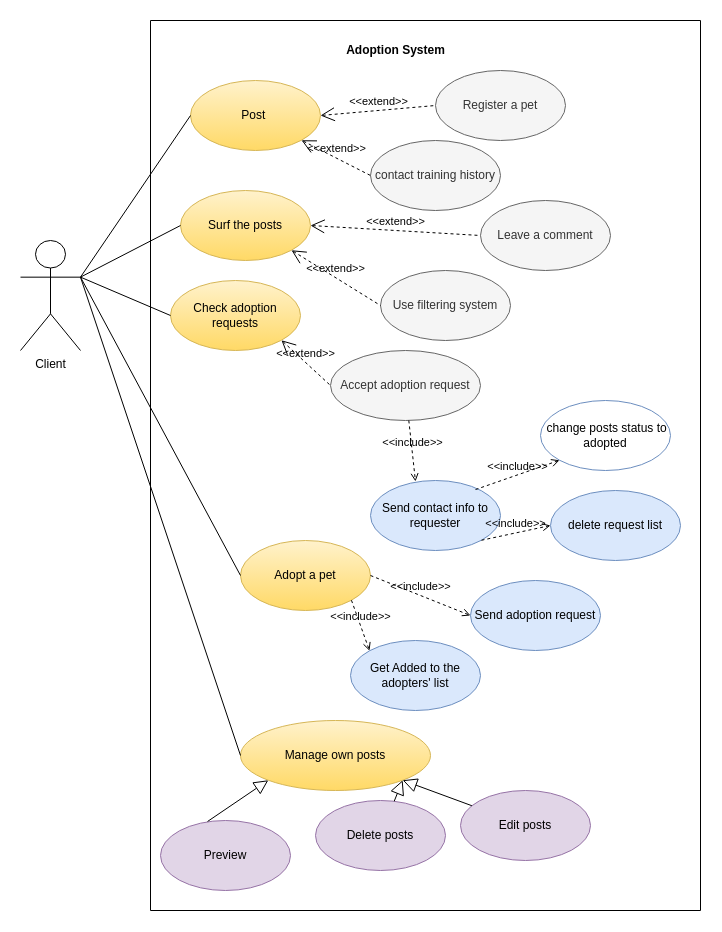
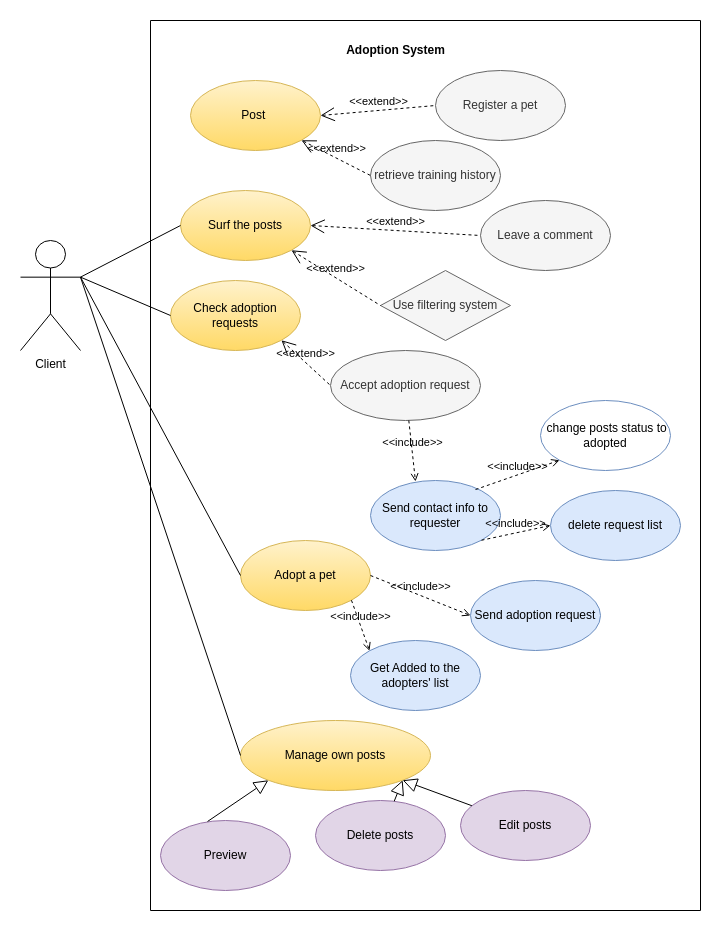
  <mxCell id="0" />
  <mxCell id="1" parent="0" />
  <mxCell id="2" value="Client" style="shape=umlActor;html=1;verticalLabelPosition=bottom;verticalAlign=top;align=center;" parent="1" vertex="1"><mxGeometry x="20" y="240" width="60" height="110" as="geometry" /></mxCell>
  <mxCell id="3" value="" style="swimlane;startSize=0;fontStyle=0" parent="1" vertex="1"><mxGeometry x="150" y="20" width="550" height="890" as="geometry" /></mxCell>
  <mxCell id="4" value="Post&amp;nbsp;" style="ellipse;whiteSpace=wrap;html=1;gradientColor=#ffd966;fillColor=#fff2cc;strokeColor=#d6b656;" parent="3" vertex="1"><mxGeometry x="40" y="60" width="130" height="70" as="geometry" /></mxCell>
  <mxCell id="5" value="Get Added to the adopters' list" style="ellipse;whiteSpace=wrap;html=1;fillColor=#dae8fc;strokeColor=#6c8ebf;" parent="3" vertex="1"><mxGeometry x="200" y="620" width="130" height="70" as="geometry" /></mxCell>
  <mxCell id="6" value="Send adoption request" style="ellipse;whiteSpace=wrap;html=1;fillColor=#dae8fc;strokeColor=#6c8ebf;" parent="3" vertex="1"><mxGeometry x="320" y="560" width="130" height="70" as="geometry" /></mxCell>
  <mxCell id="7" value="Adopt a pet" style="ellipse;whiteSpace=wrap;html=1;gradientColor=#ffd966;fillColor=#fff2cc;strokeColor=#d6b656;" parent="3" vertex="1"><mxGeometry x="90" y="520" width="130" height="70" as="geometry" /></mxCell>
  <mxCell id="8" value="Check adoption requests" style="ellipse;whiteSpace=wrap;html=1;gradientColor=#ffd966;fillColor=#fff2cc;strokeColor=#d6b656;" parent="3" vertex="1"><mxGeometry x="20" y="260" width="130" height="70" as="geometry" /></mxCell>
  <mxCell id="9" value="Leave a comment" style="ellipse;whiteSpace=wrap;html=1;fillColor=#f5f5f5;strokeColor=#666666;fontColor=#333333;" parent="3" vertex="1"><mxGeometry x="330" y="180" width="130" height="70" as="geometry" /></mxCell>
- <mxCell id="10" value="Use filtering system" style="ellipse;whiteSpace=wrap;html=1;fillColor=#f5f5f5;strokeColor=#666666;fontColor=#333333;" parent="3" vertex="1"><mxGeometry x="230" y="250" width="130" height="70" as="geometry" /></mxCell>
+ <mxCell id="10" value="Use filtering system" style="rhombus;whiteSpace=wrap;html=1;fillColor=#f5f5f5;strokeColor=#666666;fontColor=#333333;" parent="3" vertex="1"><mxGeometry x="230" y="250" width="130" height="70" as="geometry" /></mxCell>
  <mxCell id="11" value="Surf the posts" style="ellipse;whiteSpace=wrap;html=1;gradientColor=#ffd966;fillColor=#fff2cc;strokeColor=#d6b656;" parent="3" vertex="1"><mxGeometry x="30" y="170" width="130" height="70" as="geometry" /></mxCell>
  <mxCell id="12" value="Register a pet" style="ellipse;whiteSpace=wrap;html=1;aspect=fixed;fillColor=#f5f5f5;strokeColor=#666666;fontColor=#333333;" parent="3" vertex="1"><mxGeometry x="285" y="50" width="130" height="70" as="geometry" /></mxCell>
  <mxCell id="13" value="&amp;lt;&amp;lt;extend&amp;gt;&amp;gt;" style="edgeStyle=none;html=1;startArrow=open;endArrow=none;startSize=12;verticalAlign=bottom;dashed=1;labelBackgroundColor=none;rounded=0;exitX=1;exitY=0.5;exitDx=0;exitDy=0;entryX=0;entryY=0.5;entryDx=0;entryDy=0;" parent="3" source="11" target="9" edge="1"><mxGeometry width="160" relative="1" as="geometry"><mxPoint x="240" y="200" as="sourcePoint" /><mxPoint x="400" y="200" as="targetPoint" /></mxGeometry></mxCell>
  <mxCell id="14" value="&amp;lt;&amp;lt;extend&amp;gt;&amp;gt;" style="edgeStyle=none;html=1;startArrow=open;endArrow=none;startSize=12;verticalAlign=bottom;dashed=1;labelBackgroundColor=none;rounded=0;exitX=1;exitY=1;exitDx=0;exitDy=0;entryX=0;entryY=0.5;entryDx=0;entryDy=0;" parent="3" source="11" target="10" edge="1"><mxGeometry width="160" relative="1" as="geometry"><mxPoint x="240" y="240" as="sourcePoint" /><mxPoint x="400" y="240" as="targetPoint" /></mxGeometry></mxCell>
  <mxCell id="15" value="&amp;lt;&amp;lt;include&amp;gt;&amp;gt;" style="edgeStyle=none;html=1;endArrow=open;verticalAlign=bottom;dashed=1;labelBackgroundColor=none;rounded=0;exitX=1;exitY=0.5;exitDx=0;exitDy=0;entryX=0;entryY=0.5;entryDx=0;entryDy=0;" parent="3" source="7" target="6" edge="1"><mxGeometry width="160" relative="1" as="geometry"><mxPoint x="150" y="460.25" as="sourcePoint" /><mxPoint x="240" y="460.25" as="targetPoint" /></mxGeometry></mxCell>
  <mxCell id="16" value="&amp;lt;&amp;lt;include&amp;gt;&amp;gt;" style="edgeStyle=none;html=1;endArrow=open;verticalAlign=bottom;dashed=1;labelBackgroundColor=none;rounded=0;exitX=1;exitY=1;exitDx=0;exitDy=0;entryX=0;entryY=0;entryDx=0;entryDy=0;" parent="3" source="7" target="5" edge="1"><mxGeometry width="160" relative="1" as="geometry"><mxPoint x="130" y="484.75" as="sourcePoint" /><mxPoint x="220" y="484.75" as="targetPoint" /></mxGeometry></mxCell>
  <mxCell id="17" value="Adoption System" style="text;html=1;align=center;verticalAlign=middle;resizable=0;points=[];autosize=1;strokeColor=none;fillColor=none;fontStyle=1" parent="3" vertex="1"><mxGeometry x="190" y="20" width="110" height="20" as="geometry" /></mxCell>
  <mxCell id="18" value="Send contact info to requester" style="ellipse;whiteSpace=wrap;html=1;fillColor=#dae8fc;strokeColor=#6c8ebf;" parent="3" vertex="1"><mxGeometry x="220" y="460" width="130" height="70" as="geometry" /></mxCell>
  <mxCell id="19" value="&amp;lt;&amp;lt;extend&amp;gt;&amp;gt;" style="edgeStyle=none;html=1;startArrow=open;endArrow=none;startSize=12;verticalAlign=bottom;dashed=1;labelBackgroundColor=none;rounded=0;exitX=1;exitY=1;exitDx=0;exitDy=0;entryX=0;entryY=0.5;entryDx=0;entryDy=0;" parent="3" source="8" target="34" edge="1"><mxGeometry width="160" relative="1" as="geometry"><mxPoint x="140.962" y="319.999" as="sourcePoint" /><mxPoint x="240" y="400.25" as="targetPoint" /></mxGeometry></mxCell>
  <mxCell id="20" value="Edit posts" style="ellipse;whiteSpace=wrap;html=1;fillColor=#e1d5e7;strokeColor=#9673a6;" parent="3" vertex="1"><mxGeometry x="310" y="770" width="130" height="70" as="geometry" /></mxCell>
  <mxCell id="21" value="Delete posts" style="ellipse;whiteSpace=wrap;html=1;fillColor=#e1d5e7;strokeColor=#9673a6;" parent="3" vertex="1"><mxGeometry x="165" y="780" width="130" height="70" as="geometry" /></mxCell>
  <mxCell id="22" value="Manage own posts" style="ellipse;whiteSpace=wrap;html=1;gradientColor=#ffd966;fillColor=#fff2cc;strokeColor=#d6b656;" parent="3" vertex="1"><mxGeometry x="90" y="700" width="190" height="70" as="geometry" /></mxCell>
  <mxCell id="23" value="&amp;lt;&amp;lt;include&amp;gt;&amp;gt;" style="edgeStyle=none;html=1;endArrow=open;verticalAlign=bottom;dashed=1;labelBackgroundColor=none;rounded=0;exitX=0.808;exitY=0.129;exitDx=0;exitDy=0;entryX=0;entryY=1;entryDx=0;entryDy=0;exitPerimeter=0;" parent="3" source="18" target="24" edge="1"><mxGeometry width="160" relative="1" as="geometry"><mxPoint x="360" y="500" as="sourcePoint" /><mxPoint x="445" y="490" as="targetPoint" /></mxGeometry></mxCell>
  <mxCell id="24" value="&amp;nbsp;change posts status to adopted" style="ellipse;whiteSpace=wrap;html=1;fillColor=#ffffff;strokeColor=#6c8ebf;" parent="3" vertex="1"><mxGeometry x="390" y="380" width="130" height="70" as="geometry" /></mxCell>
  <mxCell id="25" value="delete request list" style="ellipse;whiteSpace=wrap;html=1;fillColor=#dae8fc;strokeColor=#6c8ebf;" parent="3" vertex="1"><mxGeometry x="400" y="470" width="130" height="70" as="geometry" /></mxCell>
  <mxCell id="26" value="&amp;lt;&amp;lt;include&amp;gt;&amp;gt;" style="edgeStyle=none;html=1;endArrow=open;verticalAlign=bottom;dashed=1;labelBackgroundColor=none;rounded=0;exitX=1;exitY=1;exitDx=0;exitDy=0;entryX=0;entryY=0.5;entryDx=0;entryDy=0;" parent="3" source="18" target="25" edge="1"><mxGeometry width="160" relative="1" as="geometry"><mxPoint x="351.94" y="516.03" as="sourcePoint" /><mxPoint x="439.038" y="459.749" as="targetPoint" /></mxGeometry></mxCell>
  <mxCell id="27" value="&amp;lt;&amp;lt;extend&amp;gt;&amp;gt;" style="edgeStyle=none;html=1;startArrow=open;endArrow=none;startSize=12;verticalAlign=bottom;dashed=1;labelBackgroundColor=none;rounded=0;exitX=1;exitY=0.5;exitDx=0;exitDy=0;entryX=0;entryY=0.5;entryDx=0;entryDy=0;" parent="3" source="4" target="12" edge="1"><mxGeometry width="160" relative="1" as="geometry"><mxPoint x="170" y="215" as="sourcePoint" /><mxPoint x="270" y="215" as="targetPoint" /></mxGeometry></mxCell>
  <mxCell id="28" value="Preview" style="ellipse;whiteSpace=wrap;html=1;fillColor=#e1d5e7;strokeColor=#9673a6;" parent="3" vertex="1"><mxGeometry x="10" y="800" width="130" height="70" as="geometry" /></mxCell>
  <mxCell id="29" value="" style="edgeStyle=none;html=1;endArrow=block;endFill=0;endSize=12;verticalAlign=bottom;rounded=0;exitX=0.362;exitY=0.014;exitDx=0;exitDy=0;exitPerimeter=0;entryX=0;entryY=1;entryDx=0;entryDy=0;" parent="3" source="28" target="22" edge="1"><mxGeometry width="160" relative="1" as="geometry"><mxPoint x="180" y="780" as="sourcePoint" /><mxPoint x="340" y="780" as="targetPoint" /></mxGeometry></mxCell>
  <mxCell id="30" value="" style="edgeStyle=none;html=1;endArrow=block;endFill=0;endSize=12;verticalAlign=bottom;rounded=0;entryX=1;entryY=1;entryDx=0;entryDy=0;" parent="3" source="21" target="22" edge="1"><mxGeometry width="160" relative="1" as="geometry"><mxPoint x="187.06" y="800.98" as="sourcePoint" /><mxPoint x="138.501" y="771.006" as="targetPoint" /></mxGeometry></mxCell>
  <mxCell id="31" value="" style="edgeStyle=none;html=1;endArrow=block;endFill=0;endSize=12;verticalAlign=bottom;rounded=0;" parent="3" source="20" target="22" edge="1"><mxGeometry width="160" relative="1" as="geometry"><mxPoint x="300.917" y="795.585" as="sourcePoint" /><mxPoint x="160" y="745" as="targetPoint" /></mxGeometry></mxCell>
- <mxCell id="32" value="contact training history" style="ellipse;whiteSpace=wrap;html=1;aspect=fixed;fillColor=#f5f5f5;strokeColor=#666666;fontColor=#333333;" parent="3" vertex="1"><mxGeometry x="220" y="120" width="130" height="70" as="geometry" /></mxCell>
+ <mxCell id="32" value="retrieve training history" style="ellipse;whiteSpace=wrap;html=1;aspect=fixed;fillColor=#f5f5f5;strokeColor=#666666;fontColor=#333333;" parent="3" vertex="1"><mxGeometry x="220" y="120" width="130" height="70" as="geometry" /></mxCell>
  <mxCell id="33" value="&amp;lt;&amp;lt;extend&amp;gt;&amp;gt;" style="edgeStyle=none;html=1;startArrow=open;endArrow=none;startSize=12;verticalAlign=bottom;dashed=1;labelBackgroundColor=none;rounded=0;exitX=1;exitY=1;exitDx=0;exitDy=0;entryX=0;entryY=0.5;entryDx=0;entryDy=0;" parent="3" source="4" target="32" edge="1"><mxGeometry width="160" relative="1" as="geometry"><mxPoint x="180" y="105" as="sourcePoint" /><mxPoint x="250" y="105" as="targetPoint" /></mxGeometry></mxCell>
  <mxCell id="34" value="Accept adoption request" style="ellipse;whiteSpace=wrap;html=1;fillColor=#f5f5f5;strokeColor=#666666;fontColor=#333333;" parent="3" vertex="1"><mxGeometry x="180" y="330" width="150" height="70" as="geometry" /></mxCell>
  <mxCell id="35" value="&amp;lt;&amp;lt;include&amp;gt;&amp;gt;" style="edgeStyle=none;html=1;endArrow=open;verticalAlign=bottom;dashed=1;labelBackgroundColor=none;rounded=0;entryX=0.346;entryY=0.014;entryDx=0;entryDy=0;entryPerimeter=0;" parent="3" source="34" target="18" edge="1"><mxGeometry width="160" relative="1" as="geometry"><mxPoint x="370" y="510" as="sourcePoint" /><mxPoint x="280" y="470" as="targetPoint" /></mxGeometry></mxCell>
- <mxCell id="36" value="" style="edgeStyle=none;html=1;endArrow=none;verticalAlign=bottom;rounded=0;exitX=1;exitY=0.333;exitDx=0;exitDy=0;exitPerimeter=0;entryX=0;entryY=0.5;entryDx=0;entryDy=0;" parent="1" source="2" target="4" edge="1"><mxGeometry width="160" relative="1" as="geometry"><mxPoint x="200" y="360" as="sourcePoint" /><mxPoint x="360" y="360" as="targetPoint" /></mxGeometry></mxCell>
  <mxCell id="37" value="" style="edgeStyle=none;html=1;endArrow=none;verticalAlign=bottom;rounded=0;exitX=1;exitY=0.333;exitDx=0;exitDy=0;exitPerimeter=0;entryX=0;entryY=0.5;entryDx=0;entryDy=0;" parent="1" source="2" target="11" edge="1"><mxGeometry width="160" relative="1" as="geometry"><mxPoint x="90" y="270" as="sourcePoint" /><mxPoint x="180" y="205" as="targetPoint" /></mxGeometry></mxCell>
  <mxCell id="38" value="" style="edgeStyle=none;html=1;endArrow=none;verticalAlign=bottom;rounded=0;exitX=1;exitY=0.333;exitDx=0;exitDy=0;exitPerimeter=0;entryX=0;entryY=0.5;entryDx=0;entryDy=0;" parent="1" source="2" target="8" edge="1"><mxGeometry width="160" relative="1" as="geometry"><mxPoint x="80" y="310" as="sourcePoint" /><mxPoint x="240" y="310" as="targetPoint" /></mxGeometry></mxCell>
  <mxCell id="39" value="" style="edgeStyle=none;html=1;endArrow=none;verticalAlign=bottom;rounded=0;exitX=1;exitY=0.333;exitDx=0;exitDy=0;exitPerimeter=0;entryX=0;entryY=0.5;entryDx=0;entryDy=0;" parent="1" source="2" target="22" edge="1"><mxGeometry width="160" relative="1" as="geometry"><mxPoint x="90" y="270" as="sourcePoint" /><mxPoint x="180" y="335" as="targetPoint" /></mxGeometry></mxCell>
  <mxCell id="40" value="" style="edgeStyle=none;html=1;endArrow=none;verticalAlign=bottom;rounded=0;exitX=1;exitY=0.333;exitDx=0;exitDy=0;exitPerimeter=0;entryX=0;entryY=0.5;entryDx=0;entryDy=0;" parent="1" source="2" target="7" edge="1"><mxGeometry width="160" relative="1" as="geometry"><mxPoint x="90" y="270" as="sourcePoint" /><mxPoint x="180" y="415" as="targetPoint" /></mxGeometry></mxCell>
